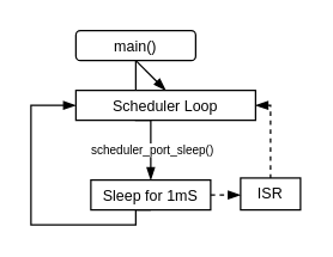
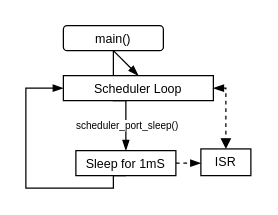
  <mxCell id="0" />
  <mxCell id="1" parent="0" />
  <mxCell id="2" value="" style="edgeStyle=orthogonalEdgeStyle;rounded=0;orthogonalLoop=1;jettySize=auto;html=1;entryX=0.5;entryY=0;entryDx=0;entryDy=0;jumpSize=6;targetPerimeterSpacing=0;endArrow=blockThin;endFill=1;" parent="1" source="4" target="8" edge="1"><mxGeometry relative="1" as="geometry"><mxPoint x="90" y="90" as="targetPoint" /></mxGeometry></mxCell>
  <mxCell id="3" value="&lt;font style=&quot;font-size: 8px;&quot;&gt;scheduler_port_sleep()&lt;/font&gt;" style="edgeLabel;html=1;align=center;verticalAlign=middle;resizable=0;points=[];fontSize=8;" parent="2" vertex="1" connectable="0"><mxGeometry x="0.533" relative="1" as="geometry"><mxPoint as="offset" /></mxGeometry></mxCell>
  <mxCell id="4" value="&lt;font style=&quot;font-size: 10px;&quot;&gt;main()&lt;/font&gt;" style="rounded=1;whiteSpace=wrap;html=1;" parent="1" vertex="1"><mxGeometry x="50" y="20" width="80" height="20" as="geometry" /></mxCell>
  <mxCell id="5" style="edgeStyle=orthogonalEdgeStyle;rounded=0;orthogonalLoop=1;jettySize=auto;html=1;entryX=0;entryY=0.5;entryDx=0;entryDy=0;exitX=0.5;exitY=1;exitDx=0;exitDy=0;endArrow=blockThin;endFill=1;" parent="1" source="8" target="6" edge="1"><mxGeometry relative="1" as="geometry"><mxPoint x="-10" y="0" as="targetPoint" /><Array as="points"><mxPoint x="90" y="150" /><mxPoint x="20" y="150" /><mxPoint x="20" y="70" /></Array><mxPoint x="90" y="240" as="sourcePoint" /></mxGeometry></mxCell>
  <mxCell id="6" value="&lt;font style=&quot;font-size: 10px;&quot;&gt;Scheduler Loop&lt;/font&gt;" style="rounded=0;whiteSpace=wrap;html=1;" parent="1" vertex="1"><mxGeometry x="50" y="60" width="120" height="20" as="geometry" /></mxCell>
  <mxCell id="7" value="" style="endArrow=blockThin;html=1;rounded=0;entryX=0.5;entryY=0;entryDx=0;entryDy=0;endFill=1;" parent="1" target="6" edge="1"><mxGeometry width="50" height="50" relative="1" as="geometry"><mxPoint x="90" y="40" as="sourcePoint" /><mxPoint x="160" y="30" as="targetPoint" /></mxGeometry></mxCell>
  <mxCell id="8" value="&lt;span style=&quot;font-size: 10px;&quot;&gt;Sleep for 1mS&lt;/span&gt;" style="rounded=0;whiteSpace=wrap;html=1;" parent="1" vertex="1"><mxGeometry x="60" y="120" width="80" height="20" as="geometry" /></mxCell>
  <mxCell id="9" value="&lt;font style=&quot;font-size: 10px;&quot;&gt;ISR&lt;/font&gt;" style="rounded=0;whiteSpace=wrap;html=1;" parent="1" vertex="1"><mxGeometry x="160" y="118.64" width="40" height="21.36" as="geometry" /></mxCell>
  <mxCell id="10" value="" style="endArrow=blockThin;html=1;rounded=1;jumpStyle=none;dashed=1;endFill=1;exitX=1;exitY=0.5;exitDx=0;exitDy=0;" parent="1" source="8" edge="1"><mxGeometry width="50" height="50" relative="1" as="geometry"><mxPoint x="130" y="129.23" as="sourcePoint" /><mxPoint x="160" y="130" as="targetPoint" /></mxGeometry></mxCell>
  <mxCell id="11" style="edgeStyle=orthogonalEdgeStyle;rounded=0;jumpSize=6;orthogonalLoop=1;jettySize=auto;html=1;exitX=0.5;exitY=1;exitDx=0;exitDy=0;fontSize=8;targetPerimeterSpacing=0;" parent="1" source="9" target="9" edge="1"><mxGeometry relative="1" as="geometry" /></mxCell>
- <mxCell id="12" value="" style="endArrow=none;dashed=1;html=1;rounded=0;fontSize=8;targetPerimeterSpacing=0;jumpSize=6;entryX=0.5;entryY=0;entryDx=0;entryDy=0;startArrow=blockThin;startFill=1;exitX=1;exitY=0.5;exitDx=0;exitDy=0;" parent="1" source="6" target="9" edge="1"><mxGeometry width="50" height="50" relative="1" as="geometry"><mxPoint x="90" y="160" as="sourcePoint" /><mxPoint x="190" y="150" as="targetPoint" /><Array as="points"><mxPoint x="180" y="70" /></Array></mxGeometry></mxCell>
+ <mxCell id="12" value="" style="endArrow=block;dashed=1;html=1;rounded=0;fontSize=8;targetPerimeterSpacing=0;jumpSize=6;entryX=0.5;entryY=0;entryDx=0;entryDy=0;startArrow=blockThin;startFill=1;exitX=1;exitY=0.5;exitDx=0;exitDy=0;" parent="1" source="6" target="9" edge="1"><mxGeometry width="50" height="50" relative="1" as="geometry"><mxPoint x="90" y="160" as="sourcePoint" /><mxPoint x="190" y="150" as="targetPoint" /><Array as="points"><mxPoint x="180" y="70" /></Array></mxGeometry></mxCell>
